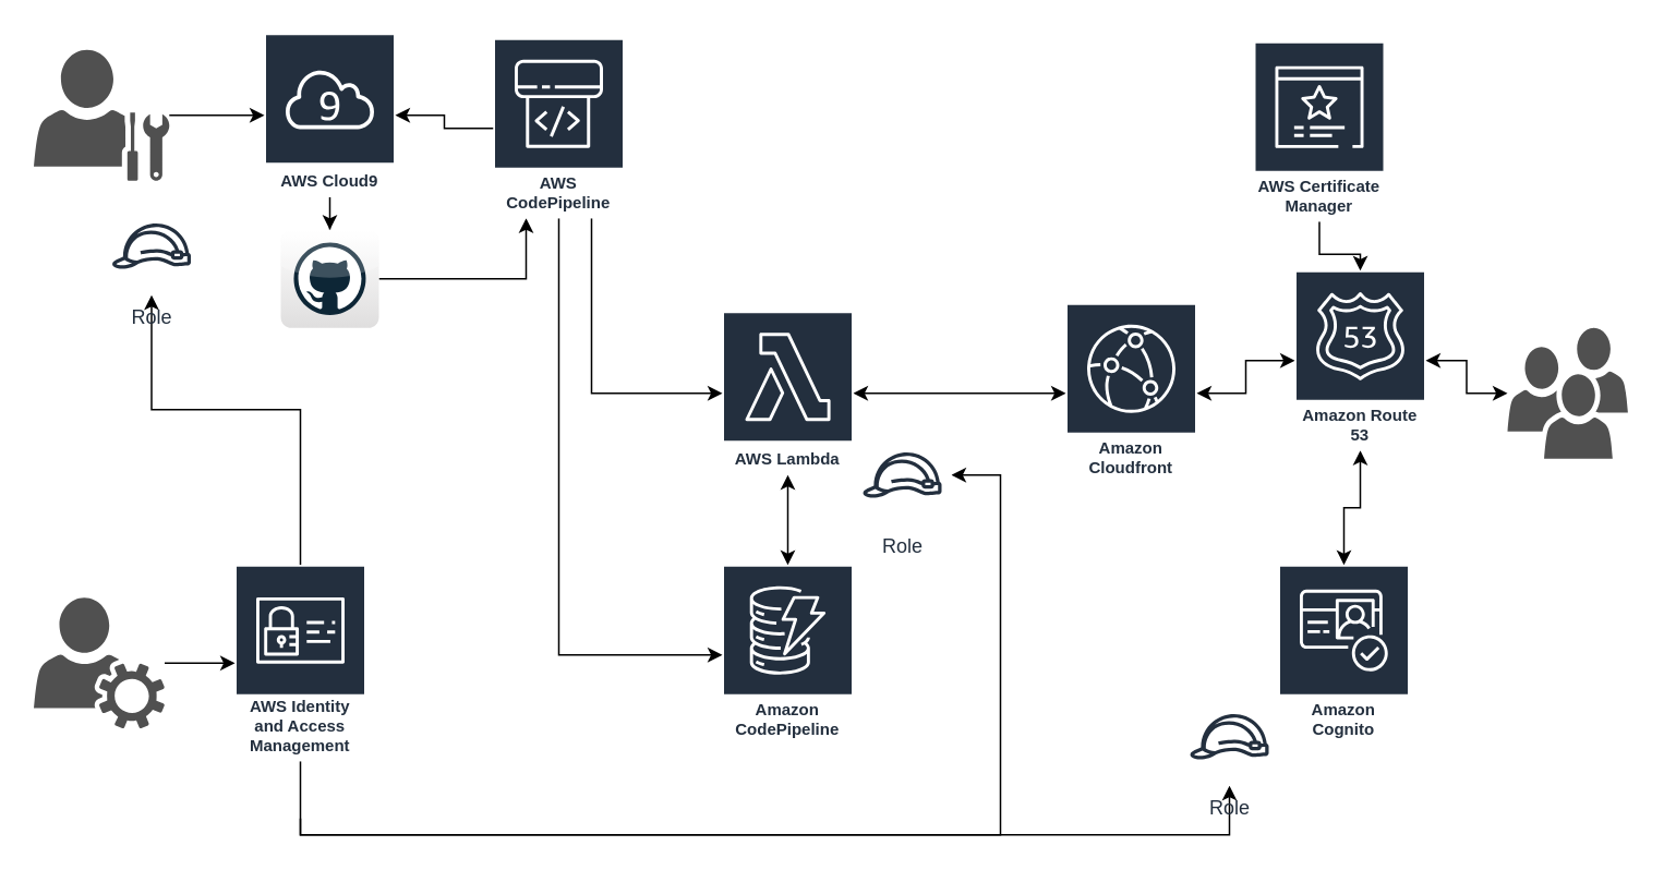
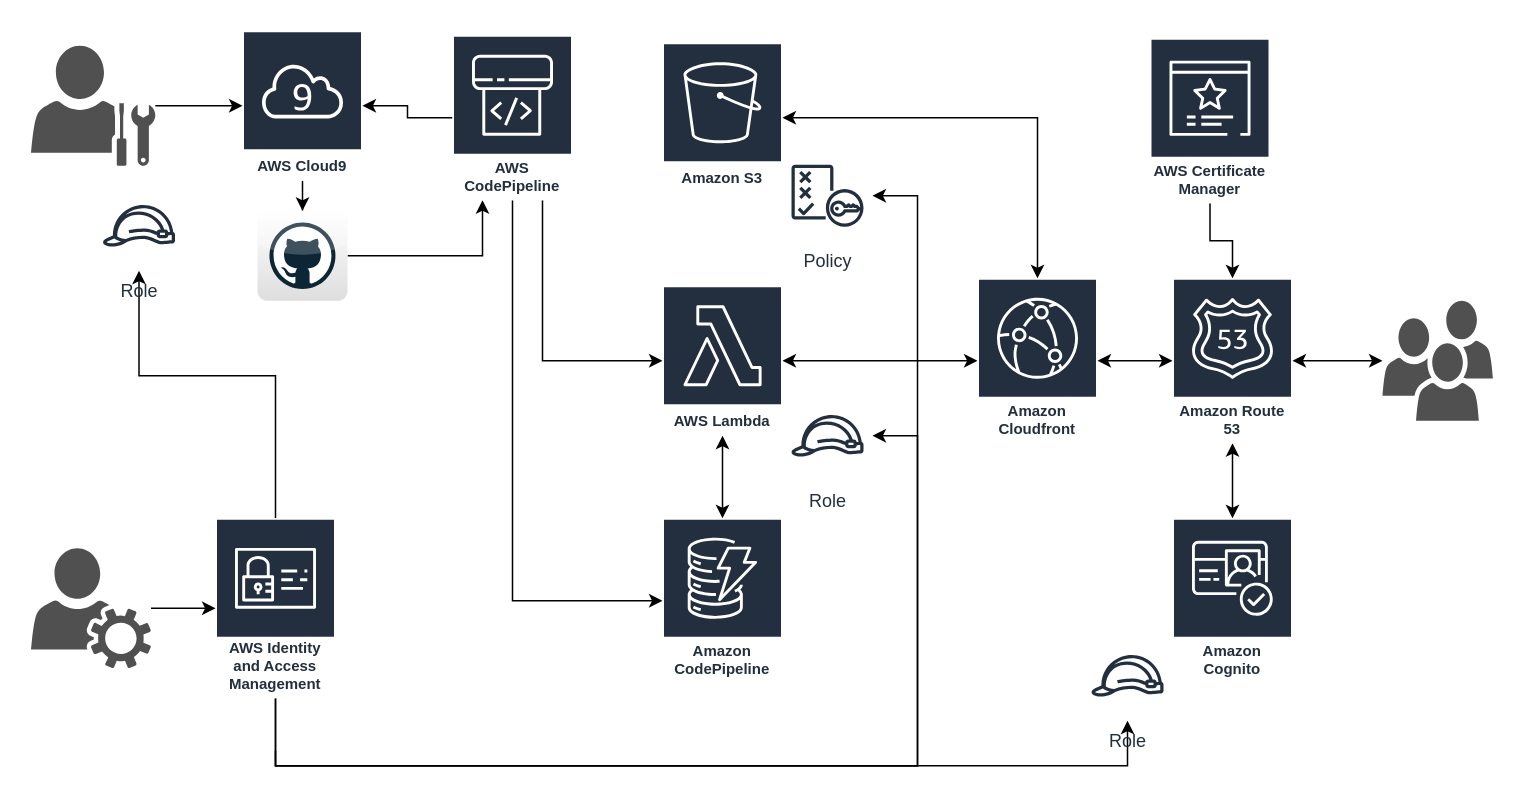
  <mxCell id="0" />
  <mxCell id="1" parent="0" />
+ <mxCell id="2" value="Amazon S3" style="sketch=0;outlineConnect=0;fontColor=#232F3E;gradientColor=none;strokeColor=#ffffff;fillColor=#232F3E;dashed=0;verticalLabelPosition=middle;verticalAlign=bottom;align=center;html=1;whiteSpace=wrap;fontSize=10;fontStyle=1;spacing=3;shape=mxgraph.aws4.productIcon;prIcon=mxgraph.aws4.s3;" parent="1" vertex="1"><mxGeometry x="441" y="28" width="80" height="100" as="geometry" /></mxCell>
  <mxCell id="3" value="Amazon CodePipeline" style="sketch=0;outlineConnect=0;fontColor=#232F3E;gradientColor=none;strokeColor=#ffffff;fillColor=#232F3E;dashed=0;verticalLabelPosition=middle;verticalAlign=bottom;align=center;html=1;whiteSpace=wrap;fontSize=10;fontStyle=1;spacing=3;shape=mxgraph.aws4.productIcon;prIcon=mxgraph.aws4.dynamodb;" parent="1" vertex="1"><mxGeometry x="441" y="345" width="80" height="110" as="geometry" /></mxCell>
+ <mxCell id="4" style="edgeStyle=orthogonalEdgeStyle;rounded=0;orthogonalLoop=1;jettySize=auto;html=1;startArrow=classic;startFill=1;" edge="1" parent="1" source="6" target="2"><mxGeometry relative="1" as="geometry"><Array as="points"><mxPoint x="691" y="78" /></Array></mxGeometry></mxCell>
  <mxCell id="5" style="edgeStyle=orthogonalEdgeStyle;rounded=0;orthogonalLoop=1;jettySize=auto;html=1;startArrow=classic;startFill=1;" edge="1" parent="1" source="6" target="19"><mxGeometry relative="1" as="geometry" /></mxCell>
  <mxCell id="6" value="Amazon Cloudfront" style="sketch=0;outlineConnect=0;fontColor=#232F3E;gradientColor=none;strokeColor=#ffffff;fillColor=#232F3E;dashed=0;verticalLabelPosition=middle;verticalAlign=bottom;align=center;html=1;whiteSpace=wrap;fontSize=10;fontStyle=1;spacing=3;shape=mxgraph.aws4.productIcon;prIcon=mxgraph.aws4.cloudfront;" parent="1" vertex="1"><mxGeometry x="651" y="185" width="80" height="110" as="geometry" /></mxCell>
  <mxCell id="7" style="edgeStyle=orthogonalEdgeStyle;rounded=0;orthogonalLoop=1;jettySize=auto;html=1;startArrow=classic;startFill=1;" parent="1" source="9" target="17" edge="1"><mxGeometry relative="1" as="geometry" /></mxCell>
  <mxCell id="8" style="edgeStyle=orthogonalEdgeStyle;rounded=0;orthogonalLoop=1;jettySize=auto;html=1;startArrow=classic;startFill=1;" edge="1" parent="1" source="9" target="6"><mxGeometry relative="1" as="geometry" /></mxCell>
- <mxCell id="9" value="Amazon Route 53" style="sketch=0;outlineConnect=0;fontColor=#232F3E;gradientColor=none;strokeColor=#ffffff;fillColor=#232F3E;dashed=0;verticalLabelPosition=middle;verticalAlign=bottom;align=center;html=1;whiteSpace=wrap;fontSize=10;fontStyle=1;spacing=3;shape=mxgraph.aws4.productIcon;prIcon=mxgraph.aws4.route_53;" parent="1" vertex="1"><mxGeometry x="791" y="165" width="80" height="110" as="geometry" /></mxCell>
+ <mxCell id="9" value="Amazon Route 53" style="sketch=0;outlineConnect=0;fontColor=#232F3E;gradientColor=none;strokeColor=#ffffff;fillColor=#232F3E;dashed=0;verticalLabelPosition=middle;verticalAlign=bottom;align=center;html=1;whiteSpace=wrap;fontSize=10;fontStyle=1;spacing=3;shape=mxgraph.aws4.productIcon;prIcon=mxgraph.aws4.route_53;" parent="1" vertex="1"><mxGeometry x="781" y="185" width="80" height="110" as="geometry" /></mxCell>
  <mxCell id="10" style="edgeStyle=orthogonalEdgeStyle;rounded=0;orthogonalLoop=1;jettySize=auto;html=1;" parent="1" source="14" target="29" edge="1"><mxGeometry relative="1" as="geometry"><Array as="points"><mxPoint x="183" y="250" /><mxPoint x="92" y="250" /></Array></mxGeometry></mxCell>
  <mxCell id="11" style="edgeStyle=orthogonalEdgeStyle;rounded=0;orthogonalLoop=1;jettySize=auto;html=1;" parent="1" target="28" edge="1"><mxGeometry relative="1" as="geometry"><Array as="points"><mxPoint x="183" y="510" /><mxPoint x="751" y="510" /></Array><mxPoint x="183" y="500" as="sourcePoint" /><mxPoint x="921" y="515" as="targetPoint" /></mxGeometry></mxCell>
  <mxCell id="12" style="edgeStyle=orthogonalEdgeStyle;rounded=0;orthogonalLoop=1;jettySize=auto;html=1;" parent="1" source="14" target="33" edge="1"><mxGeometry relative="1" as="geometry"><Array as="points"><mxPoint x="183" y="510" /><mxPoint x="611" y="510" /><mxPoint x="611" y="290" /></Array></mxGeometry></mxCell>
+ <mxCell id="13" style="edgeStyle=orthogonalEdgeStyle;rounded=0;orthogonalLoop=1;jettySize=auto;html=1;" edge="1" parent="1" source="14" target="32"><mxGeometry relative="1" as="geometry"><Array as="points"><mxPoint x="183" y="510" /><mxPoint x="611" y="510" /><mxPoint x="611" y="130" /></Array></mxGeometry></mxCell>
  <mxCell id="14" value="AWS Identity and Access Management" style="sketch=0;outlineConnect=0;fontColor=#232F3E;gradientColor=none;strokeColor=#ffffff;fillColor=#232F3E;dashed=0;verticalLabelPosition=middle;verticalAlign=bottom;align=center;html=1;whiteSpace=wrap;fontSize=10;fontStyle=1;spacing=3;shape=mxgraph.aws4.productIcon;prIcon=mxgraph.aws4.identity_and_access_management;" parent="1" vertex="1"><mxGeometry x="143" y="345" width="80" height="120" as="geometry" /></mxCell>
  <mxCell id="15" style="edgeStyle=orthogonalEdgeStyle;rounded=0;orthogonalLoop=1;jettySize=auto;html=1;" edge="1" parent="1" source="16" target="9"><mxGeometry relative="1" as="geometry" /></mxCell>
  <mxCell id="16" value="AWS Certificate Manager" style="sketch=0;outlineConnect=0;fontColor=#232F3E;gradientColor=none;strokeColor=#ffffff;fillColor=#232F3E;dashed=0;verticalLabelPosition=middle;verticalAlign=bottom;align=center;html=1;whiteSpace=wrap;fontSize=10;fontStyle=1;spacing=3;shape=mxgraph.aws4.productIcon;prIcon=mxgraph.aws4.certificate_manager_3;" parent="1" vertex="1"><mxGeometry x="766" y="25" width="80" height="110" as="geometry" /></mxCell>
  <mxCell id="17" value="Amazon Cognito" style="sketch=0;outlineConnect=0;fontColor=#232F3E;gradientColor=none;strokeColor=#ffffff;fillColor=#232F3E;dashed=0;verticalLabelPosition=middle;verticalAlign=bottom;align=center;html=1;whiteSpace=wrap;fontSize=10;fontStyle=1;spacing=3;shape=mxgraph.aws4.productIcon;prIcon=mxgraph.aws4.cognito;" parent="1" vertex="1"><mxGeometry x="781" y="345" width="80" height="110" as="geometry" /></mxCell>
  <mxCell id="18" style="edgeStyle=orthogonalEdgeStyle;rounded=0;orthogonalLoop=1;jettySize=auto;html=1;startArrow=classic;startFill=1;" edge="1" parent="1" source="19" target="3"><mxGeometry relative="1" as="geometry" /></mxCell>
  <mxCell id="19" value="AWS Lambda" style="sketch=0;outlineConnect=0;fontColor=#232F3E;gradientColor=none;strokeColor=#ffffff;fillColor=#232F3E;dashed=0;verticalLabelPosition=middle;verticalAlign=bottom;align=center;html=1;whiteSpace=wrap;fontSize=10;fontStyle=1;spacing=3;shape=mxgraph.aws4.productIcon;prIcon=mxgraph.aws4.lambda;" parent="1" vertex="1"><mxGeometry x="441" y="190" width="80" height="100" as="geometry" /></mxCell>
  <mxCell id="20" style="edgeStyle=orthogonalEdgeStyle;rounded=0;orthogonalLoop=1;jettySize=auto;html=1;" edge="1" parent="1" source="21" target="31"><mxGeometry relative="1" as="geometry" /></mxCell>
  <mxCell id="21" value="AWS Cloud9" style="sketch=0;outlineConnect=0;fontColor=#232F3E;gradientColor=none;strokeColor=#ffffff;fillColor=#232F3E;dashed=0;verticalLabelPosition=middle;verticalAlign=bottom;align=center;html=1;whiteSpace=wrap;fontSize=10;fontStyle=1;spacing=3;shape=mxgraph.aws4.productIcon;prIcon=mxgraph.aws4.cloud9;" parent="1" vertex="1"><mxGeometry x="161" y="20" width="80" height="100" as="geometry" /></mxCell>
  <mxCell id="22" value="" style="edgeStyle=orthogonalEdgeStyle;rounded=0;orthogonalLoop=1;jettySize=auto;html=1;" parent="1" source="23" target="21" edge="1"><mxGeometry relative="1" as="geometry" /></mxCell>
  <mxCell id="23" value="" style="sketch=0;pointerEvents=1;shadow=0;dashed=0;html=1;strokeColor=none;fillColor=#505050;labelPosition=center;verticalLabelPosition=bottom;verticalAlign=bottom;outlineConnect=0;align=center;shape=mxgraph.office.users.administrator;" parent="1" vertex="1"><mxGeometry x="20" y="30" width="82.86" height="80" as="geometry" /></mxCell>
  <mxCell id="24" value="" style="edgeStyle=orthogonalEdgeStyle;rounded=0;orthogonalLoop=1;jettySize=auto;html=1;" parent="1" source="25" target="14" edge="1"><mxGeometry relative="1" as="geometry" /></mxCell>
  <mxCell id="25" value="" style="sketch=0;pointerEvents=1;shadow=0;dashed=0;html=1;strokeColor=none;fillColor=#505050;labelPosition=center;verticalLabelPosition=bottom;verticalAlign=top;outlineConnect=0;align=center;shape=mxgraph.office.services.user_services;" parent="1" vertex="1"><mxGeometry x="20" y="365" width="80" height="80" as="geometry" /></mxCell>
  <mxCell id="26" style="edgeStyle=orthogonalEdgeStyle;rounded=0;orthogonalLoop=1;jettySize=auto;html=1;startArrow=classic;startFill=1;" edge="1" parent="1" source="27" target="9"><mxGeometry relative="1" as="geometry" /></mxCell>
  <mxCell id="27" value="" style="sketch=0;pointerEvents=1;shadow=0;dashed=0;html=1;strokeColor=none;fillColor=#505050;labelPosition=center;verticalLabelPosition=bottom;verticalAlign=top;outlineConnect=0;align=center;shape=mxgraph.office.users.users;" parent="1" vertex="1"><mxGeometry x="921" y="200" width="73.6" height="80" as="geometry" /></mxCell>
  <mxCell id="28" value="Role" style="sketch=0;outlineConnect=0;fontColor=#232F3E;gradientColor=none;strokeColor=#232F3E;fillColor=#ffffff;dashed=0;verticalLabelPosition=bottom;verticalAlign=top;align=center;html=1;fontSize=12;fontStyle=0;aspect=fixed;shape=mxgraph.aws4.resourceIcon;resIcon=mxgraph.aws4.role;" parent="1" vertex="1"><mxGeometry x="721" y="420" width="60" height="60" as="geometry" /></mxCell>
  <mxCell id="29" value="Role" style="sketch=0;outlineConnect=0;fontColor=#232F3E;gradientColor=none;strokeColor=#232F3E;fillColor=#ffffff;dashed=0;verticalLabelPosition=bottom;verticalAlign=top;align=center;html=1;fontSize=12;fontStyle=0;aspect=fixed;shape=mxgraph.aws4.resourceIcon;resIcon=mxgraph.aws4.role;" parent="1" vertex="1"><mxGeometry x="62" y="120" width="60" height="60" as="geometry" /></mxCell>
  <mxCell id="30" style="edgeStyle=orthogonalEdgeStyle;rounded=0;orthogonalLoop=1;jettySize=auto;html=1;" edge="1" parent="1" source="31" target="37"><mxGeometry relative="1" as="geometry"><Array as="points"><mxPoint x="321" y="170" /></Array></mxGeometry></mxCell>
  <mxCell id="31" value="" style="dashed=0;outlineConnect=0;html=1;align=center;labelPosition=center;verticalLabelPosition=bottom;verticalAlign=top;shape=mxgraph.webicons.github;gradientColor=#DFDEDE" parent="1" vertex="1"><mxGeometry x="171" y="140" width="60" height="60" as="geometry" /></mxCell>
+ <mxCell id="32" value="Policy" style="sketch=0;outlineConnect=0;fontColor=#232F3E;gradientColor=none;strokeColor=#232F3E;fillColor=#ffffff;dashed=0;verticalLabelPosition=bottom;verticalAlign=top;align=center;html=1;fontSize=12;fontStyle=0;aspect=fixed;shape=mxgraph.aws4.resourceIcon;resIcon=mxgraph.aws4.policy;" parent="1" vertex="1"><mxGeometry x="521" y="100" width="60" height="60" as="geometry" /></mxCell>
  <mxCell id="33" value="Role" style="sketch=0;outlineConnect=0;fontColor=#232F3E;gradientColor=none;strokeColor=#232F3E;fillColor=#ffffff;dashed=0;verticalLabelPosition=bottom;verticalAlign=top;align=center;html=1;fontSize=12;fontStyle=0;aspect=fixed;shape=mxgraph.aws4.resourceIcon;resIcon=mxgraph.aws4.role;" parent="1" vertex="1"><mxGeometry x="521" y="260" width="60" height="60" as="geometry" /></mxCell>
  <mxCell id="34" style="edgeStyle=orthogonalEdgeStyle;rounded=0;orthogonalLoop=1;jettySize=auto;html=1;" edge="1" parent="1" source="37" target="21"><mxGeometry relative="1" as="geometry" /></mxCell>
  <mxCell id="35" style="edgeStyle=orthogonalEdgeStyle;rounded=0;orthogonalLoop=1;jettySize=auto;html=1;" edge="1" parent="1" source="37" target="19"><mxGeometry relative="1" as="geometry"><Array as="points"><mxPoint x="361" y="240" /></Array></mxGeometry></mxCell>
  <mxCell id="36" style="edgeStyle=orthogonalEdgeStyle;rounded=0;orthogonalLoop=1;jettySize=auto;html=1;" edge="1" parent="1" source="37" target="3"><mxGeometry relative="1" as="geometry"><Array as="points"><mxPoint x="341" y="400" /></Array></mxGeometry></mxCell>
  <mxCell id="37" value="AWS CodePipeline" style="sketch=0;outlineConnect=0;fontColor=#232F3E;gradientColor=none;strokeColor=#ffffff;fillColor=#232F3E;dashed=0;verticalLabelPosition=middle;verticalAlign=bottom;align=center;html=1;whiteSpace=wrap;fontSize=10;fontStyle=1;spacing=3;shape=mxgraph.aws4.productIcon;prIcon=mxgraph.aws4.codepipeline;" vertex="1" parent="1"><mxGeometry x="301" y="23" width="80" height="110" as="geometry" /></mxCell>
